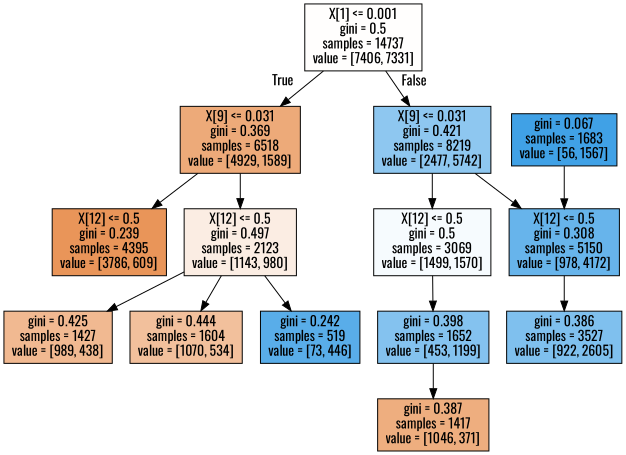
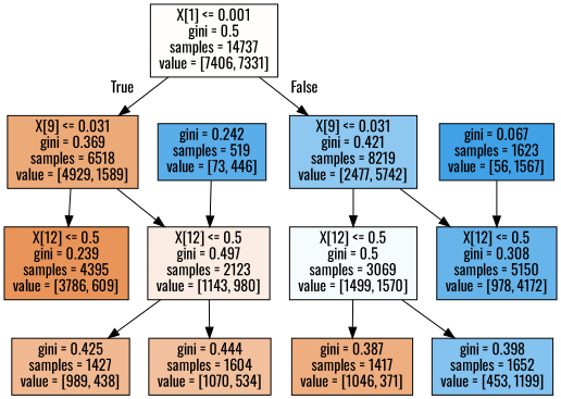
  digraph {
    fontname=Oswald
    node [color=black fontname=Oswald shape=box style=filled]
    edge [fontname=Oswald]
    n1 [fillcolor="#fffefd" label="X[1] <= 0.001\ngini = 0.5\nsamples = 14737\nvalue = [7406, 7331]"]
    n2 [fillcolor="#edaa79" label="X[9] <= 0.031\ngini = 0.369\nsamples = 6518\nvalue = [4929, 1589]"]
    n3 [fillcolor="#8ec7f0" label="X[9] <= 0.031\ngini = 0.421\nsamples = 8219\nvalue = [2477, 5742]"]
    n4 [fillcolor="#e99559" label="X[12] <= 0.5\ngini = 0.239\nsamples = 4395\nvalue = [3786, 609]"]
    n5 [fillcolor="#fbede3" label="X[12] <= 0.5\ngini = 0.497\nsamples = 2123\nvalue = [1143, 980]"]
    n6 [fillcolor="#f6fbfe" label="X[12] <= 0.5\ngini = 0.5\nsamples = 3069\nvalue = [1499, 1570]"]
    n7 [fillcolor="#67b4eb" label="X[12] <= 0.5\ngini = 0.308\nsamples = 5150\nvalue = [978, 4172]"]
    n8 [fillcolor="#f1b991" label="gini = 0.425\nsamples = 1427\nvalue = [989, 438]"]
    n9 [fillcolor="#f2c09c" label="gini = 0.444\nsamples = 1604\nvalue = [1070, 534]"]
    n10 [fillcolor="#59ade9" label="gini = 0.242\nsamples = 519\nvalue = [73, 446]"]
    n11 [fillcolor="#eeae7f" label="gini = 0.387\nsamples = 1417\nvalue = [1046, 371]"]
    n12 [fillcolor="#84c2ef" label="gini = 0.398\nsamples = 1652\nvalue = [453, 1199]"]
-   n13 [fillcolor="#7fc0ee" label="gini = 0.386\nsamples = 3527\nvalue = [922, 2605]"]
-   n14 [fillcolor="#40a1e6" label="gini = 0.067\nsamples = 1683\nvalue = [56, 1567]"]
+   n14 [fillcolor="#40a1e6" label="gini = 0.067\nsamples = 1623\nvalue = [56, 1567]"]
    n1 -> n2 [headlabel=True labelangle=45 labeldistance=2.5]
    n1 -> n3 [headlabel=False labelangle=-45 labeldistance=2.5]
    n2 -> n4
    n2 -> n5
    n3 -> n6
    n3 -> n7
    n5 -> n8
    n5 -> n9
-   n5 -> n10
-   n12 -> n11
+   n10 -> n5
+   n6 -> n11
    n6 -> n12
-   n7 -> n13
    n14 -> n7
  }
